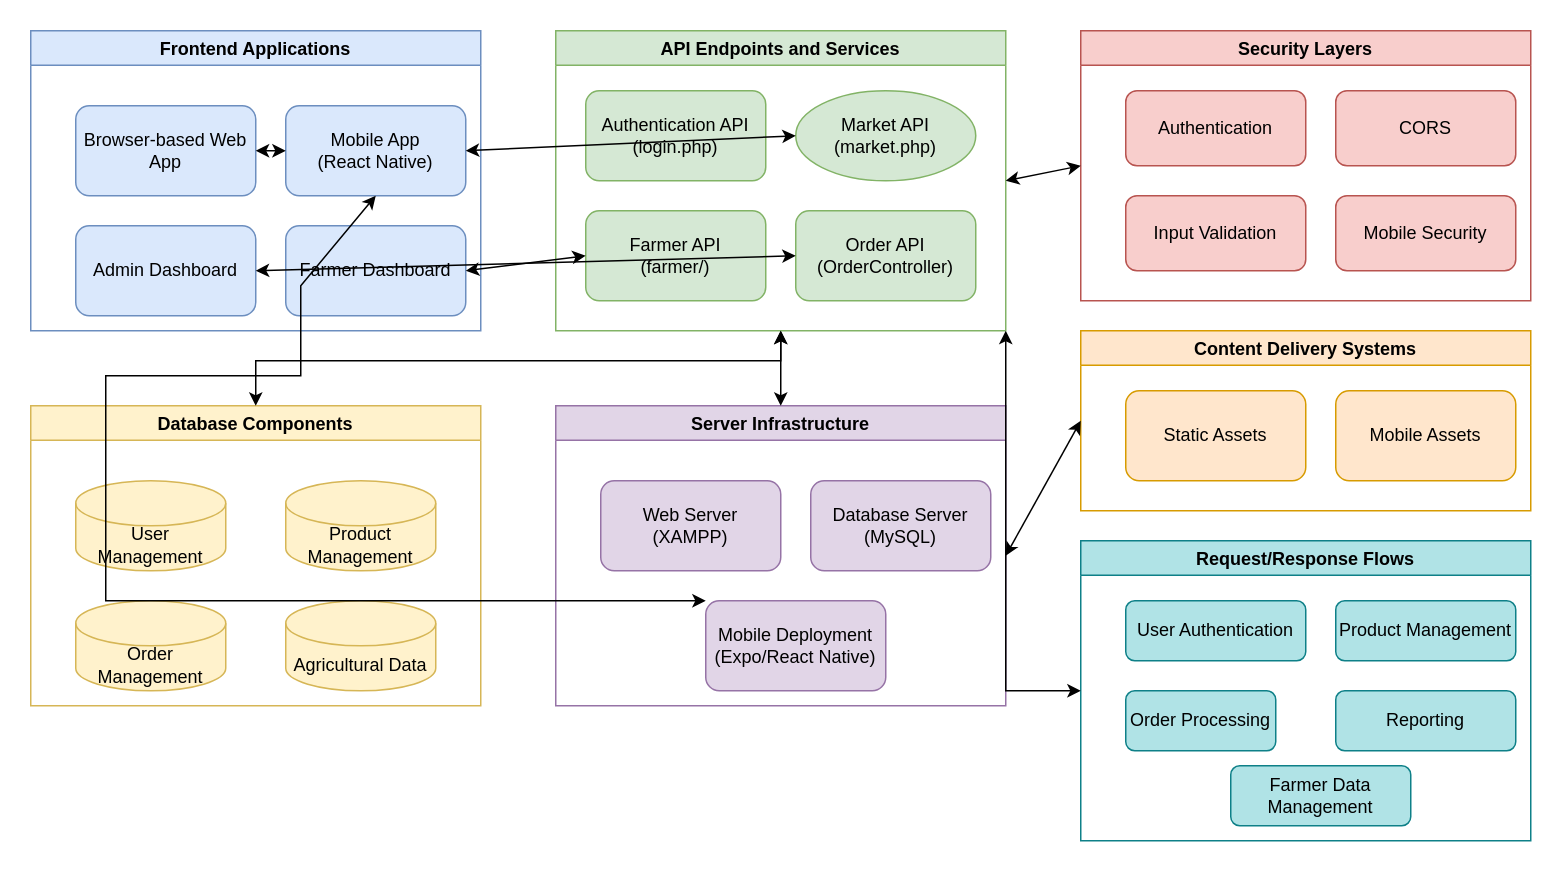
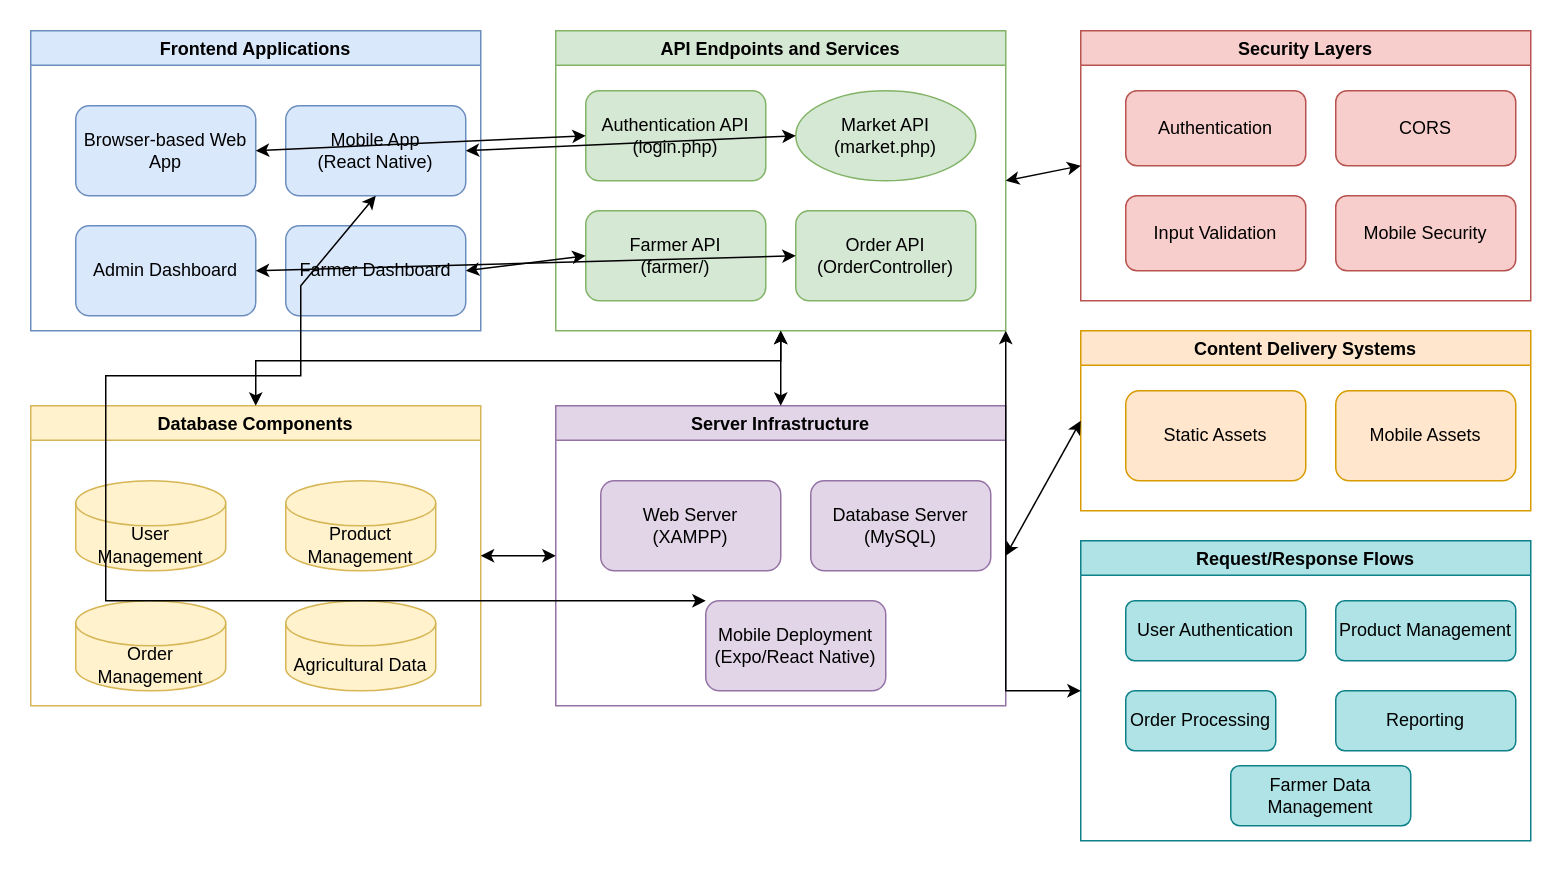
  <mxCell id="0" />
  <mxCell id="1" parent="0" />
  <mxCell id="2" value="Frontend Applications" style="swimlane;fillColor=#dae8fc;strokeColor=#6c8ebf;fontStyle=1" vertex="1" parent="1"><mxGeometry x="20" y="20" width="300" height="200" as="geometry" /></mxCell>
  <mxCell id="3" value="Browser-based Web App" style="rounded=1;whiteSpace=wrap;html=1;fillColor=#dae8fc;strokeColor=#6c8ebf;" vertex="1" parent="2"><mxGeometry x="30" y="50" width="120" height="60" as="geometry" /></mxCell>
  <mxCell id="4" value="Mobile App&#10;(React Native)" style="rounded=1;whiteSpace=wrap;html=1;fillColor=#dae8fc;strokeColor=#6c8ebf;" vertex="1" parent="2"><mxGeometry x="170" y="50" width="120" height="60" as="geometry" /></mxCell>
  <mxCell id="5" value="Admin Dashboard" style="rounded=1;whiteSpace=wrap;html=1;fillColor=#dae8fc;strokeColor=#6c8ebf;" vertex="1" parent="2"><mxGeometry x="30" y="130" width="120" height="60" as="geometry" /></mxCell>
  <mxCell id="6" value="Farmer Dashboard" style="rounded=1;whiteSpace=wrap;html=1;fillColor=#dae8fc;strokeColor=#6c8ebf;" vertex="1" parent="2"><mxGeometry x="170" y="130" width="120" height="60" as="geometry" /></mxCell>
  <mxCell id="7" value="API Endpoints and Services" style="swimlane;fillColor=#d5e8d4;strokeColor=#82b366;fontStyle=1" vertex="1" parent="1"><mxGeometry x="370" y="20" width="300" height="200" as="geometry" /></mxCell>
  <mxCell id="8" value="Authentication API&#10;(login.php)" style="rounded=1;whiteSpace=wrap;html=1;fillColor=#d5e8d4;strokeColor=#82b366;" vertex="1" parent="7"><mxGeometry x="20" y="40" width="120" height="60" as="geometry" /></mxCell>
  <mxCell id="9" value="Market API&#10;(market.php)" style="ellipse;whiteSpace=wrap;html=1;fillColor=#d5e8d4;strokeColor=#82b366;" vertex="1" parent="7"><mxGeometry x="160" y="40" width="120" height="60" as="geometry" /></mxCell>
  <mxCell id="10" value="Farmer API&#10;(farmer/)" style="rounded=1;whiteSpace=wrap;html=1;fillColor=#d5e8d4;strokeColor=#82b366;" vertex="1" parent="7"><mxGeometry x="20" y="120" width="120" height="60" as="geometry" /></mxCell>
  <mxCell id="11" value="Order API&#10;(OrderController)" style="rounded=1;whiteSpace=wrap;html=1;fillColor=#d5e8d4;strokeColor=#82b366;" vertex="1" parent="7"><mxGeometry x="160" y="120" width="120" height="60" as="geometry" /></mxCell>
  <mxCell id="12" value="Database Components" style="swimlane;fillColor=#fff2cc;strokeColor=#d6b656;fontStyle=1" vertex="1" parent="1"><mxGeometry x="20" y="270" width="300" height="200" as="geometry" /></mxCell>
  <mxCell id="13" value="User Management" style="shape=cylinder3;whiteSpace=wrap;html=1;boundedLbl=1;backgroundOutline=1;size=15;fillColor=#fff2cc;strokeColor=#d6b656;" vertex="1" parent="12"><mxGeometry x="30" y="50" width="100" height="60" as="geometry" /></mxCell>
  <mxCell id="14" value="Product Management" style="shape=cylinder3;whiteSpace=wrap;html=1;boundedLbl=1;backgroundOutline=1;size=15;fillColor=#fff2cc;strokeColor=#d6b656;" vertex="1" parent="12"><mxGeometry x="170" y="50" width="100" height="60" as="geometry" /></mxCell>
  <mxCell id="15" value="Order Management" style="shape=cylinder3;whiteSpace=wrap;html=1;boundedLbl=1;backgroundOutline=1;size=15;fillColor=#fff2cc;strokeColor=#d6b656;" vertex="1" parent="12"><mxGeometry x="30" y="130" width="100" height="60" as="geometry" /></mxCell>
  <mxCell id="16" value="Agricultural Data" style="shape=cylinder3;whiteSpace=wrap;html=1;boundedLbl=1;backgroundOutline=1;size=15;fillColor=#fff2cc;strokeColor=#d6b656;" vertex="1" parent="12"><mxGeometry x="170" y="130" width="100" height="60" as="geometry" /></mxCell>
  <mxCell id="17" value="Server Infrastructure" style="swimlane;fillColor=#e1d5e7;strokeColor=#9673a6;fontStyle=1" vertex="1" parent="1"><mxGeometry x="370" y="270" width="300" height="200" as="geometry" /></mxCell>
  <mxCell id="18" value="Web Server&#10;(XAMPP)" style="rounded=1;whiteSpace=wrap;html=1;fillColor=#e1d5e7;strokeColor=#9673a6;" vertex="1" parent="17"><mxGeometry x="30" y="50" width="120" height="60" as="geometry" /></mxCell>
  <mxCell id="19" value="Database Server&#10;(MySQL)" style="rounded=1;whiteSpace=wrap;html=1;fillColor=#e1d5e7;strokeColor=#9673a6;" vertex="1" parent="17"><mxGeometry x="170" y="50" width="120" height="60" as="geometry" /></mxCell>
  <mxCell id="20" value="Mobile Deployment&#10;(Expo/React Native)" style="rounded=1;whiteSpace=wrap;html=1;fillColor=#e1d5e7;strokeColor=#9673a6;" vertex="1" parent="17"><mxGeometry x="100" y="130" width="120" height="60" as="geometry" /></mxCell>
  <mxCell id="21" value="Security Layers" style="swimlane;fillColor=#f8cecc;strokeColor=#b85450;fontStyle=1" vertex="1" parent="1"><mxGeometry x="720" y="20" width="300" height="180" as="geometry" /></mxCell>
  <mxCell id="22" value="Authentication" style="rounded=1;whiteSpace=wrap;html=1;fillColor=#f8cecc;strokeColor=#b85450;" vertex="1" parent="21"><mxGeometry x="30" y="40" width="120" height="50" as="geometry" /></mxCell>
  <mxCell id="23" value="CORS" style="rounded=1;whiteSpace=wrap;html=1;fillColor=#f8cecc;strokeColor=#b85450;" vertex="1" parent="21"><mxGeometry x="170" y="40" width="120" height="50" as="geometry" /></mxCell>
  <mxCell id="24" value="Input Validation" style="rounded=1;whiteSpace=wrap;html=1;fillColor=#f8cecc;strokeColor=#b85450;" vertex="1" parent="21"><mxGeometry x="30" y="110" width="120" height="50" as="geometry" /></mxCell>
  <mxCell id="25" value="Mobile Security" style="rounded=1;whiteSpace=wrap;html=1;fillColor=#f8cecc;strokeColor=#b85450;" vertex="1" parent="21"><mxGeometry x="170" y="110" width="120" height="50" as="geometry" /></mxCell>
  <mxCell id="26" value="Content Delivery Systems" style="swimlane;fillColor=#ffe6cc;strokeColor=#d79b00;fontStyle=1" vertex="1" parent="1"><mxGeometry x="720" y="220" width="300" height="120" as="geometry" /></mxCell>
  <mxCell id="27" value="Static Assets" style="rounded=1;whiteSpace=wrap;html=1;fillColor=#ffe6cc;strokeColor=#d79b00;" vertex="1" parent="26"><mxGeometry x="30" y="40" width="120" height="60" as="geometry" /></mxCell>
  <mxCell id="28" value="Mobile Assets" style="rounded=1;whiteSpace=wrap;html=1;fillColor=#ffe6cc;strokeColor=#d79b00;" vertex="1" parent="26"><mxGeometry x="170" y="40" width="120" height="60" as="geometry" /></mxCell>
  <mxCell id="29" value="Request/Response Flows" style="swimlane;fillColor=#b0e3e6;strokeColor=#0e8088;fontStyle=1" vertex="1" parent="1"><mxGeometry x="720" y="360" width="300" height="200" as="geometry" /></mxCell>
  <mxCell id="30" value="User Authentication" style="rounded=1;whiteSpace=wrap;html=1;fillColor=#b0e3e6;strokeColor=#0e8088;" vertex="1" parent="29"><mxGeometry x="30" y="40" width="120" height="40" as="geometry" /></mxCell>
  <mxCell id="31" value="Product Management" style="rounded=1;whiteSpace=wrap;html=1;fillColor=#b0e3e6;strokeColor=#0e8088;" vertex="1" parent="29"><mxGeometry x="170" y="40" width="120" height="40" as="geometry" /></mxCell>
  <mxCell id="32" value="Order Processing" style="rounded=1;whiteSpace=wrap;html=1;fillColor=#b0e3e6;strokeColor=#0e8088;" vertex="1" parent="29"><mxGeometry x="30" y="100" width="100" height="40" as="geometry" /></mxCell>
  <mxCell id="33" value="Reporting" style="rounded=1;whiteSpace=wrap;html=1;fillColor=#b0e3e6;strokeColor=#0e8088;" vertex="1" parent="29"><mxGeometry x="170" y="100" width="120" height="40" as="geometry" /></mxCell>
  <mxCell id="34" value="Farmer Data Management" style="rounded=1;whiteSpace=wrap;html=1;fillColor=#b0e3e6;strokeColor=#0e8088;" vertex="1" parent="29"><mxGeometry x="100" y="150" width="120" height="40" as="geometry" /></mxCell>
- <mxCell id="35" value="" style="endArrow=classic;startArrow=classic;html=1;rounded=0;exitX=1;exitY=0.5;exitDx=0;exitDy=0;" edge="1" parent="1" source="3" target="4"><mxGeometry width="50" height="50" relative="1" as="geometry"><mxPoint x="190" y="70" as="sourcePoint" /><mxPoint x="240" y="20" as="targetPoint" /></mxGeometry></mxCell>
+ <mxCell id="35" value="" style="endArrow=classic;startArrow=classic;html=1;rounded=0;exitX=1;exitY=0.5;exitDx=0;exitDy=0;entryX=0;entryY=0.5;entryDx=0;entryDy=0;" edge="1" parent="1" source="3" target="8"><mxGeometry width="50" height="50" relative="1" as="geometry"><mxPoint x="190" y="70" as="sourcePoint" /><mxPoint x="240" y="20" as="targetPoint" /></mxGeometry></mxCell>
  <mxCell id="36" value="" style="endArrow=classic;startArrow=classic;html=1;rounded=0;exitX=1;exitY=0.5;exitDx=0;exitDy=0;entryX=0;entryY=0.5;entryDx=0;entryDy=0;" edge="1" parent="1" source="4" target="9"><mxGeometry width="50" height="50" relative="1" as="geometry"><mxPoint x="190" y="100" as="sourcePoint" /><mxPoint x="240" y="50" as="targetPoint" /></mxGeometry></mxCell>
  <mxCell id="37" value="" style="endArrow=classic;startArrow=classic;html=1;rounded=0;exitX=1;exitY=0.5;exitDx=0;exitDy=0;entryX=0;entryY=0.5;entryDx=0;entryDy=0;" edge="1" parent="1" source="6" target="10"><mxGeometry width="50" height="50" relative="1" as="geometry"><mxPoint x="190" y="160" as="sourcePoint" /><mxPoint x="240" y="110" as="targetPoint" /></mxGeometry></mxCell>
  <mxCell id="38" value="" style="endArrow=classic;startArrow=classic;html=1;rounded=0;exitX=1;exitY=0.5;exitDx=0;exitDy=0;entryX=0;entryY=0.5;entryDx=0;entryDy=0;" edge="1" parent="1" source="5" target="11"><mxGeometry width="50" height="50" relative="1" as="geometry"><mxPoint x="190" y="160" as="sourcePoint" /><mxPoint x="240" y="110" as="targetPoint" /></mxGeometry></mxCell>
  <mxCell id="39" value="" style="endArrow=classic;startArrow=classic;html=1;rounded=0;exitX=0.5;exitY=1;exitDx=0;exitDy=0;entryX=0.5;entryY=0;entryDx=0;entryDy=0;" edge="1" parent="1" source="7" target="12"><mxGeometry width="50" height="50" relative="1" as="geometry"><mxPoint x="350" y="270" as="sourcePoint" /><mxPoint x="400" y="220" as="targetPoint" /><Array as="points"><mxPoint x="520" y="240" /><mxPoint x="170" y="240" /></Array></mxGeometry></mxCell>
  <mxCell id="40" value="" style="endArrow=classic;startArrow=classic;html=1;rounded=0;exitX=0.5;exitY=1;exitDx=0;exitDy=0;entryX=0.5;entryY=0;entryDx=0;entryDy=0;" edge="1" parent="1" source="7" target="17"><mxGeometry width="50" height="50" relative="1" as="geometry"><mxPoint x="490" y="270" as="sourcePoint" /><mxPoint x="540" y="220" as="targetPoint" /></mxGeometry></mxCell>
  <mxCell id="41" value="" style="endArrow=classic;startArrow=classic;html=1;rounded=0;exitX=1;exitY=0.5;exitDx=0;exitDy=0;entryX=0;entryY=0.5;entryDx=0;entryDy=0;" edge="1" parent="1" source="7" target="21"><mxGeometry width="50" height="50" relative="1" as="geometry"><mxPoint x="670" y="130" as="sourcePoint" /><mxPoint x="720" y="80" as="targetPoint" /></mxGeometry></mxCell>
+ <mxCell id="42" value="" style="endArrow=classic;startArrow=classic;html=1;rounded=0;exitX=1;exitY=0.5;exitDx=0;exitDy=0;entryX=0;entryY=0.5;entryDx=0;entryDy=0;" edge="1" parent="1" source="12" target="17"><mxGeometry width="50" height="50" relative="1" as="geometry"><mxPoint x="320" y="310" as="sourcePoint" /><mxPoint x="370" y="280" as="targetPoint" /></mxGeometry></mxCell>
  <mxCell id="43" value="" style="endArrow=classic;startArrow=classic;html=1;rounded=0;exitX=0;exitY=0.5;exitDx=0;exitDy=0;entryX=1;entryY=0.5;entryDx=0;entryDy=0;" edge="1" parent="1" source="26" target="17"><mxGeometry width="50" height="50" relative="1" as="geometry"><mxPoint x="670" y="280" as="sourcePoint" /><mxPoint x="720" y="280" as="targetPoint" /></mxGeometry></mxCell>
  <mxCell id="44" value="" style="endArrow=classic;startArrow=classic;html=1;rounded=0;exitX=0;exitY=0.5;exitDx=0;exitDy=0;entryX=1;entryY=1;entryDx=0;entryDy=0;" edge="1" parent="1" source="29" target="7"><mxGeometry width="50" height="50" relative="1" as="geometry"><mxPoint x="670" y="330" as="sourcePoint" /><mxPoint x="720" y="280" as="targetPoint" /><Array as="points"><mxPoint x="670" y="460" /><mxPoint x="670" y="220" /></Array></mxGeometry></mxCell>
  <mxCell id="45" value="" style="endArrow=classic;startArrow=classic;html=1;rounded=0;exitX=0.5;exitY=1;exitDx=0;exitDy=0;entryX=0;entryY=0;entryDx=0;entryDy=0;" edge="1" parent="1" source="4" target="20"><mxGeometry width="50" height="50" relative="1" as="geometry"><mxPoint x="200" y="220" as="sourcePoint" /><mxPoint x="250" y="170" as="targetPoint" /><Array as="points"><mxPoint x="200" y="190" /><mxPoint x="200" y="250" /><mxPoint x="70" y="250" /><mxPoint x="70" y="400" /></Array></mxGeometry></mxCell>
